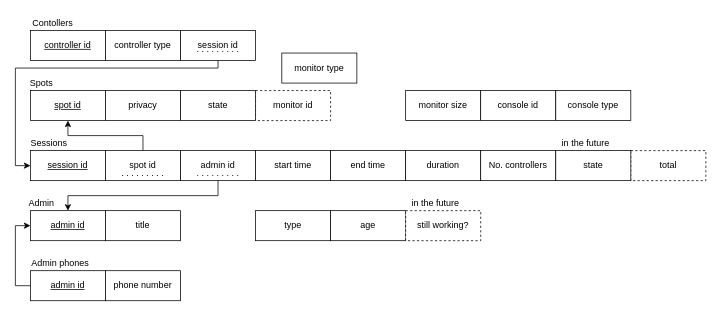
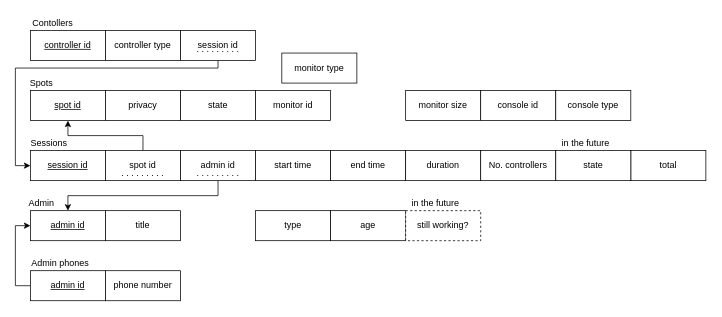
  <mxCell id="0" />
  <mxCell id="1" parent="0" />
- <mxCell id="2" value="monitor id" style="whiteSpace=wrap;html=1;align=center;dashed=1;" parent="1" vertex="1"><mxGeometry x="340" y="120" width="100" height="40" as="geometry" /></mxCell>
+ <mxCell id="2" value="monitor id" style="whiteSpace=wrap;html=1;align=center;" parent="1" vertex="1"><mxGeometry x="340" y="120" width="100" height="40" as="geometry" /></mxCell>
  <mxCell id="3" value="monitor type" style="whiteSpace=wrap;html=1;align=center;" parent="1" vertex="1"><mxGeometry x="375" y="70" width="100" height="40" as="geometry" /></mxCell>
  <mxCell id="4" value="&lt;u&gt;spot id&lt;/u&gt;" style="whiteSpace=wrap;html=1;align=center;" parent="1" vertex="1"><mxGeometry x="40" y="120" width="100" height="40" as="geometry" /></mxCell>
  <mxCell id="5" value="privacy" style="whiteSpace=wrap;html=1;align=center;" parent="1" vertex="1"><mxGeometry x="140" y="120" width="100" height="40" as="geometry" /></mxCell>
  <mxCell id="6" value="Spots" style="text;html=1;align=center;verticalAlign=middle;whiteSpace=wrap;rounded=0;" parent="1" vertex="1"><mxGeometry x="40" y="100" width="30" height="20" as="geometry" /></mxCell>
  <mxCell id="7" value="&lt;u&gt;session id&lt;/u&gt;" style="whiteSpace=wrap;html=1;align=center;" parent="1" vertex="1"><mxGeometry x="40" y="200" width="100" height="40" as="geometry" /></mxCell>
  <mxCell id="8" value="start time" style="whiteSpace=wrap;html=1;align=center;" parent="1" vertex="1"><mxGeometry x="340" y="200" width="100" height="40" as="geometry" /></mxCell>
  <mxCell id="9" value="Sessions" style="text;html=1;align=center;verticalAlign=middle;whiteSpace=wrap;rounded=0;" parent="1" vertex="1"><mxGeometry x="40" y="180" width="50" height="20" as="geometry" /></mxCell>
  <mxCell id="10" value="end time" style="whiteSpace=wrap;html=1;align=center;" parent="1" vertex="1"><mxGeometry x="440" y="200" width="100" height="40" as="geometry" /></mxCell>
  <mxCell id="11" value="duration" style="whiteSpace=wrap;html=1;align=center;" parent="1" vertex="1"><mxGeometry x="540" y="200" width="100" height="40" as="geometry" /></mxCell>
- <mxCell id="12" value="total" style="whiteSpace=wrap;html=1;align=center;dashed=1;" parent="1" vertex="1"><mxGeometry x="840" y="200" width="100" height="40" as="geometry" /></mxCell>
+ <mxCell id="12" value="total" style="whiteSpace=wrap;html=1;align=center;" parent="1" vertex="1"><mxGeometry x="840" y="200" width="100" height="40" as="geometry" /></mxCell>
  <mxCell id="13" value="&lt;u&gt;admin id&lt;/u&gt;" style="whiteSpace=wrap;html=1;align=center;" parent="1" vertex="1"><mxGeometry x="40" y="280" width="100" height="40" as="geometry" /></mxCell>
  <mxCell id="14" value="title" style="whiteSpace=wrap;html=1;align=center;" parent="1" vertex="1"><mxGeometry x="140" y="280" width="100" height="40" as="geometry" /></mxCell>
  <mxCell id="15" value="Admin" style="text;html=1;align=center;verticalAlign=middle;whiteSpace=wrap;rounded=0;" parent="1" vertex="1"><mxGeometry x="40" y="260" width="30" height="20" as="geometry" /></mxCell>
  <mxCell id="16" value="type" style="whiteSpace=wrap;html=1;align=center;" parent="1" vertex="1"><mxGeometry x="340" y="280" width="100" height="40" as="geometry" /></mxCell>
  <mxCell id="17" value="age" style="whiteSpace=wrap;html=1;align=center;" parent="1" vertex="1"><mxGeometry x="440" y="280" width="100" height="40" as="geometry" /></mxCell>
  <mxCell id="18" style="edgeStyle=orthogonalEdgeStyle;rounded=0;orthogonalLoop=1;jettySize=auto;html=1;entryX=0;entryY=0.5;entryDx=0;entryDy=0;exitX=0;exitY=0.5;exitDx=0;exitDy=0;" parent="1" source="19" target="13" edge="1"><mxGeometry relative="1" as="geometry" /></mxCell>
  <mxCell id="19" value="&lt;u&gt;admin id&lt;/u&gt;" style="whiteSpace=wrap;html=1;align=center;" parent="1" vertex="1"><mxGeometry x="40" y="360" width="100" height="40" as="geometry" /></mxCell>
  <mxCell id="20" value="phone number" style="whiteSpace=wrap;html=1;align=center;" parent="1" vertex="1"><mxGeometry x="140" y="360" width="100" height="40" as="geometry" /></mxCell>
  <mxCell id="21" value="Admin phones" style="text;html=1;align=center;verticalAlign=middle;whiteSpace=wrap;rounded=0;" parent="1" vertex="1"><mxGeometry x="40" y="340" width="80" height="20" as="geometry" /></mxCell>
  <mxCell id="22" style="edgeStyle=orthogonalEdgeStyle;rounded=0;orthogonalLoop=1;jettySize=auto;html=1;entryX=0.5;entryY=1;entryDx=0;entryDy=0;" parent="1" source="23" target="4" edge="1"><mxGeometry relative="1" as="geometry" /></mxCell>
  <mxCell id="23" value="spot id" style="whiteSpace=wrap;html=1;align=center;" parent="1" vertex="1"><mxGeometry x="140" y="200" width="100" height="40" as="geometry" /></mxCell>
  <mxCell id="24" value=". . . . . . . . ." style="text;html=1;align=center;verticalAlign=middle;whiteSpace=wrap;rounded=0;" parent="1" vertex="1"><mxGeometry x="160" y="225" width="60" height="10" as="geometry" /></mxCell>
  <mxCell id="25" style="edgeStyle=orthogonalEdgeStyle;rounded=0;orthogonalLoop=1;jettySize=auto;html=1;" parent="1" source="26" target="13" edge="1"><mxGeometry relative="1" as="geometry"><Array as="points"><mxPoint x="290" y="260" /><mxPoint x="90" y="260" /></Array></mxGeometry></mxCell>
  <mxCell id="26" value="admin id" style="whiteSpace=wrap;html=1;align=center;" parent="1" vertex="1"><mxGeometry x="240" y="200" width="100" height="40" as="geometry" /></mxCell>
  <mxCell id="27" value=". . . . . . . . ." style="text;html=1;align=center;verticalAlign=middle;whiteSpace=wrap;rounded=0;" parent="1" vertex="1"><mxGeometry x="260" y="220" width="60" height="20" as="geometry" /></mxCell>
  <mxCell id="28" value="state" style="whiteSpace=wrap;html=1;align=center;" parent="1" vertex="1"><mxGeometry x="240" y="120" width="100" height="40" as="geometry" /></mxCell>
  <mxCell id="29" value="&lt;u&gt;controller id&lt;/u&gt;" style="whiteSpace=wrap;html=1;align=center;" parent="1" vertex="1"><mxGeometry x="40" y="40" width="100" height="40" as="geometry" /></mxCell>
  <mxCell id="30" value="controller type" style="whiteSpace=wrap;html=1;align=center;" parent="1" vertex="1"><mxGeometry x="140" y="40" width="100" height="40" as="geometry" /></mxCell>
  <mxCell id="31" value="Contollers" style="text;html=1;align=center;verticalAlign=middle;whiteSpace=wrap;rounded=0;" parent="1" vertex="1"><mxGeometry x="40" y="20" width="60" height="20" as="geometry" /></mxCell>
  <mxCell id="32" value="No. controllers" style="whiteSpace=wrap;html=1;align=center;" parent="1" vertex="1"><mxGeometry x="640" y="200" width="100" height="40" as="geometry" /></mxCell>
  <mxCell id="33" value="state" style="whiteSpace=wrap;html=1;align=center;" parent="1" vertex="1"><mxGeometry x="740" y="200" width="100" height="40" as="geometry" /></mxCell>
  <mxCell id="34" value="monitor size" style="whiteSpace=wrap;html=1;align=center;" vertex="1" parent="1"><mxGeometry x="540" y="120" width="100" height="40" as="geometry" /></mxCell>
  <mxCell id="35" value="console id" style="whiteSpace=wrap;html=1;align=center;" vertex="1" parent="1"><mxGeometry x="640" y="120" width="100" height="40" as="geometry" /></mxCell>
  <mxCell id="36" value="console type" style="whiteSpace=wrap;html=1;align=center;" vertex="1" parent="1"><mxGeometry x="740" y="120" width="100" height="40" as="geometry" /></mxCell>
  <mxCell id="37" style="edgeStyle=orthogonalEdgeStyle;rounded=0;orthogonalLoop=1;jettySize=auto;html=1;entryX=0;entryY=0.5;entryDx=0;entryDy=0;" edge="1" parent="1" source="38" target="7"><mxGeometry relative="1" as="geometry"><Array as="points"><mxPoint x="290" y="90" /><mxPoint x="20" y="90" /><mxPoint x="20" y="220" /></Array></mxGeometry></mxCell>
  <mxCell id="38" value="session id" style="whiteSpace=wrap;html=1;align=center;" vertex="1" parent="1"><mxGeometry x="240" y="40" width="100" height="40" as="geometry" /></mxCell>
  <mxCell id="39" value=". . . . . . . . ." style="text;html=1;align=center;verticalAlign=middle;whiteSpace=wrap;rounded=0;" vertex="1" parent="1"><mxGeometry x="260" y="60" width="60" height="10" as="geometry" /></mxCell>
  <mxCell id="40" value="still working?" style="whiteSpace=wrap;html=1;align=center;dashed=1;" vertex="1" parent="1"><mxGeometry x="540" y="280" width="100" height="40" as="geometry" /></mxCell>
  <mxCell id="41" value="in the future" style="text;html=1;align=center;verticalAlign=middle;whiteSpace=wrap;rounded=0;" vertex="1" parent="1"><mxGeometry x="740" y="180" width="80" height="20" as="geometry" /></mxCell>
  <mxCell id="42" value="in the future" style="text;html=1;align=center;verticalAlign=middle;whiteSpace=wrap;rounded=0;" vertex="1" parent="1"><mxGeometry x="540" y="260" width="80" height="20" as="geometry" /></mxCell>
